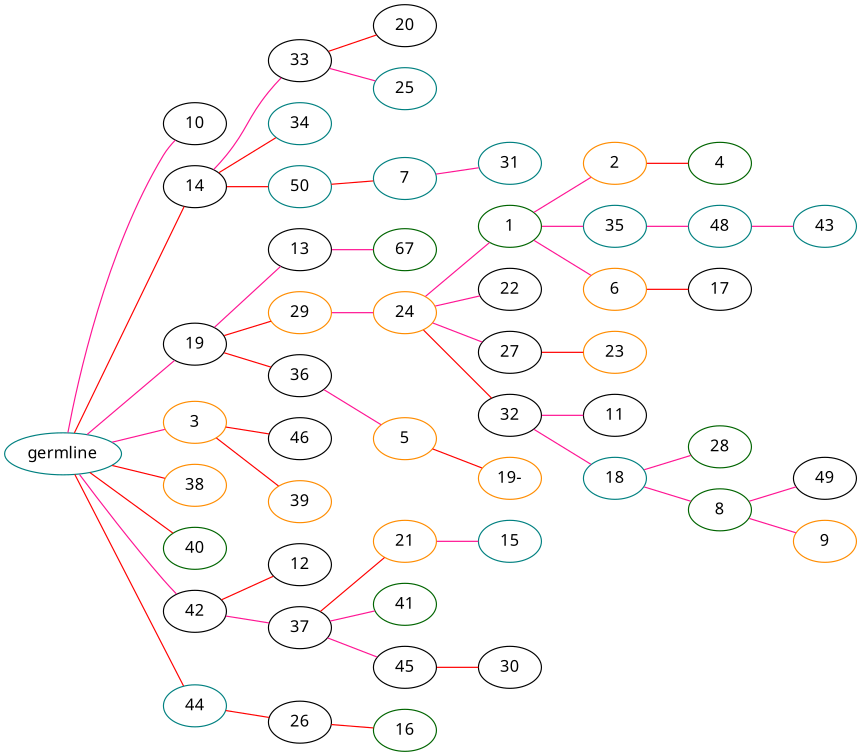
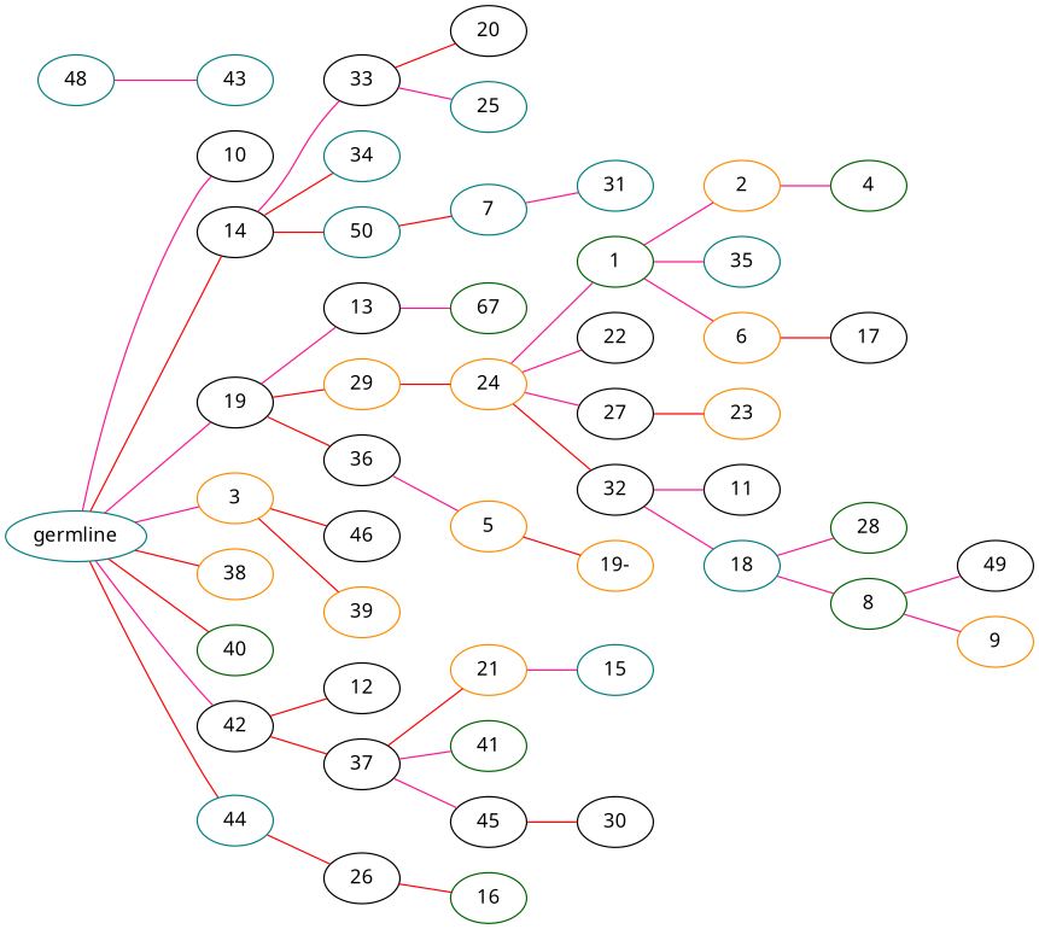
  graph {
    fontname="Noto Sans"
    rankdir=LR
    node [color=black fontname="Noto Sans"]
    edge [color=deeppink fontname="Noto Sans"]
    n1 [color=teal label=germline]
    n2 [label=10]
    n3 [label=14]
    n4 [label=19]
    n5 [color=darkorange label=3]
    n6 [color=darkorange label=38]
    n7 [color=darkgreen label=40]
    n8 [label=42]
    n9 [color=teal label=44]
    n10 [label=33]
    n11 [color=teal label=34]
    n12 [color=teal label=50]
    n13 [label=13]
    n14 [color=darkorange label=29]
    n15 [label=36]
    n16 [label=46]
    n17 [color=darkorange label=39]
    n18 [label=12]
    n19 [label=37]
    n20 [label=26]
    n21 [label=20]
    n22 [color=teal label=25]
    n23 [color=teal label=7]
    n24 [color=teal label=31]
    n25 [color=darkgreen label=67]
    n26 [color=darkorange label=24]
    n27 [color=darkorange label=5]
    n28 [color=darkgreen label=1]
    n29 [label=22]
    n30 [label=27]
    n31 [label=32]
    n32 [color=darkorange label=2]
    n33 [color=teal label=35]
    n34 [color=darkorange label=6]
    n35 [color=darkorange label=23]
    n36 [label=11]
    n37 [color=teal label=18]
    n38 [color=darkgreen label=4]
    n39 [color=teal label=48]
    n40 [label=17]
    n41 [color=teal label=43]
    n42 [color=darkgreen label=28]
    n43 [color=darkgreen label=8]
    n44 [label=49]
    n45 [color=darkorange label=9]
    n46 [color=darkorange label="19-"]
    n47 [color=darkorange label=21]
    n48 [color=darkgreen label=41]
    n49 [label=45]
    n50 [color=teal label=15]
    n51 [label=30]
    n52 [color=darkgreen label=16]
    n1 -- n2
    n1 -- n3 [color=red]
    n1 -- n4
    n1 -- n5
    n1 -- n6 [color=red]
    n1 -- n7 [color=red]
    n1 -- n8
    n1 -- n9 [color=red]
    n3 -- n10
    n3 -- n11 [color=red]
    n3 -- n12 [color=red]
    n4 -- n13
    n4 -- n14 [color=red]
    n4 -- n15 [color=red]
    n5 -- n16 [color=red]
    n5 -- n17 [color=red]
    n8 -- n18 [color=red]
-   n8 -- n19
+   n8 -- n19 [color=red]
    n9 -- n20 [color=red]
    n10 -- n21 [color=red]
    n10 -- n22
    n12 -- n23 [color=red]
    n13 -- n25
-   n14 -- n26
+   n14 -- n26 [color=red]
    n15 -- n27
    n19 -- n47 [color=red]
    n19 -- n48
    n19 -- n49
    n20 -- n52 [color=red]
    n23 -- n24
    n26 -- n28
    n26 -- n29
    n26 -- n30
    n26 -- n31 [color=red]
    n27 -- n46 [color=red]
    n28 -- n32
    n28 -- n33
    n28 -- n34
    n30 -- n35 [color=red]
    n31 -- n36
    n31 -- n37
-   n32 -- n38 [color=red]
-   n33 -- n39
+   n32 -- n38
    n34 -- n40 [color=red]
    n37 -- n42
    n37 -- n43
    n39 -- n41
    n43 -- n44
    n43 -- n45
    n47 -- n50
    n49 -- n51 [color=red]
  }
